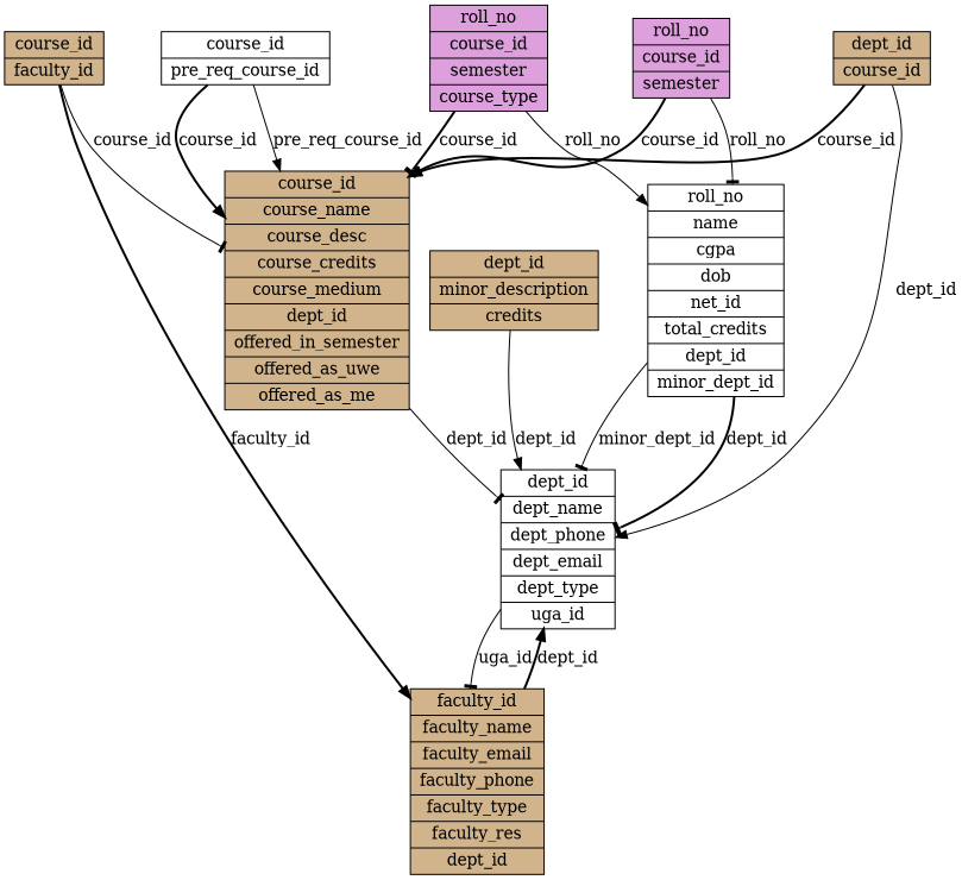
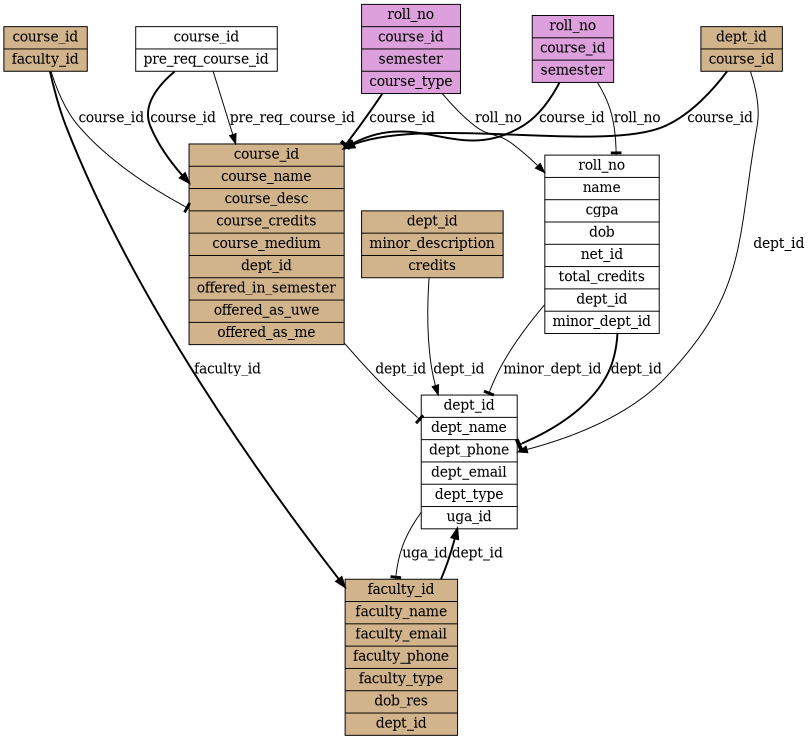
  digraph {
    node [fillcolor=tan shape=record style=filled]
    edge [style=solid arrowhead=normal]
    n1 [fillcolor=white label="{dept_id|dept_name|dept_phone|dept_email|dept_type|uga_id}"]
-   n2 [label="{faculty_id|faculty_name|faculty_email|faculty_phone|faculty_type|faculty_res|dept_id}"]
+   n2 [label="{faculty_id|faculty_name|faculty_email|faculty_phone|faculty_type|dob_res|dept_id}"]
    n3 [fillcolor=white label="{roll_no|name|cgpa|dob|net_id|total_credits|dept_id|minor_dept_id}"]
    n4 [label="{course_id|course_name|course_desc|course_credits|course_medium|dept_id|offered_in_semester|offered_as_uwe|offered_as_me}"]
    n5 [fillcolor=plum label="{roll_no|course_id|semester|course_type}"]
    n6 [fillcolor=plum label="{roll_no|course_id|semester}"]
    n7 [label="{course_id|faculty_id}"]
    n8 [fillcolor=white label="{course_id|pre_req_course_id}"]
    n9 [label="{dept_id|course_id}"]
    n10 [label="{dept_id|minor_description|credits}"]
    n1 -> n2 [label=uga_id arrowhead=tee]
    n2 -> n1 [label=dept_id style=bold]
    n3 -> n1 [label=dept_id style=bold arrowhead=tee]
    n3 -> n1 [label=minor_dept_id arrowhead=tee]
    n4 -> n1 [label=dept_id arrowhead=tee]
    n5 -> n3 [label=roll_no]
    n5 -> n4 [label=course_id style=bold arrowhead=tee]
    n6 -> n3 [label=roll_no arrowhead=tee]
    n6 -> n4 [label=course_id style=bold]
    n7 -> n2 [label=faculty_id style=bold]
    n7 -> n4 [label=course_id arrowhead=tee]
    n8 -> n4 [label=course_id style=bold]
    n8 -> n4 [label=pre_req_course_id]
    n9 -> n1 [label=dept_id]
    n9 -> n4 [label=course_id style=bold]
    n10 -> n1 [label=dept_id]
  }
